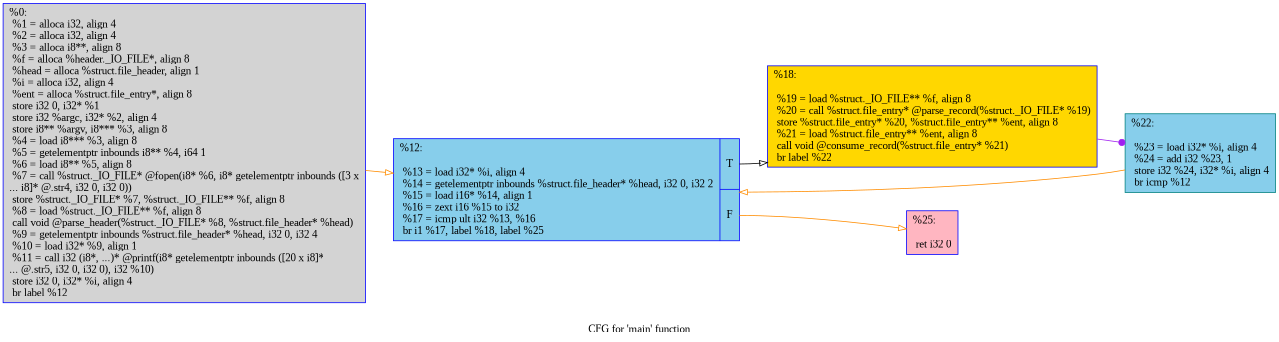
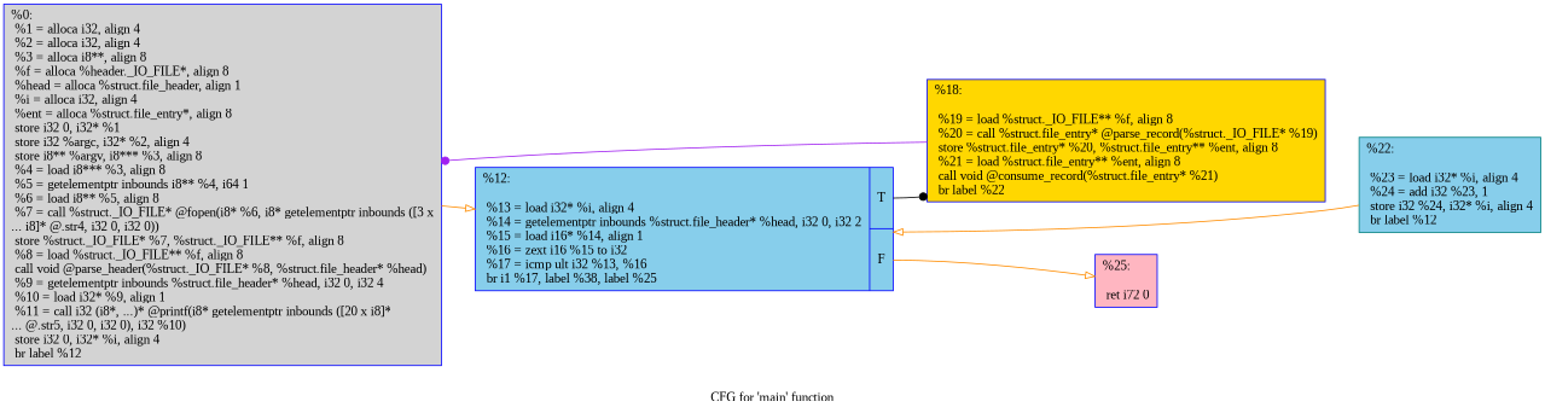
  digraph {
    fontname="Liberation Serif"
    label="CFG for 'main' function"
    rankdir=LR
    node [color=blue fillcolor=skyblue fontname="Liberation Serif" shape=record style=filled]
    edge [arrowhead=onormal color=darkorange fontname="Liberation Serif"]
    n1 [fillcolor=lightgrey label="{%0:\l  %1 = alloca i32, align 4\l  %2 = alloca i32, align 4\l  %3 = alloca i8**, align 8\l  %f = alloca %header._IO_FILE*, align 8\l  %head = alloca %struct.file_header, align 1\l  %i = alloca i32, align 4\l  %ent = alloca %struct.file_entry*, align 8\l  store i32 0, i32* %1\l  store i32 %argc, i32* %2, align 4\l  store i8** %argv, i8*** %3, align 8\l  %4 = load i8*** %3, align 8\l  %5 = getelementptr inbounds i8** %4, i64 1\l  %6 = load i8** %5, align 8\l  %7 = call %struct._IO_FILE* @fopen(i8* %6, i8* getelementptr inbounds ([3 x\l... i8]* @.str4, i32 0, i32 0))\l  store %struct._IO_FILE* %7, %struct._IO_FILE** %f, align 8\l  %8 = load %struct._IO_FILE** %f, align 8\l  call void @parse_header(%struct._IO_FILE* %8, %struct.file_header* %head)\l  %9 = getelementptr inbounds %struct.file_header* %head, i32 0, i32 4\l  %10 = load i32* %9, align 1\l  %11 = call i32 (i8*, ...)* @printf(i8* getelementptr inbounds ([20 x i8]*\l... @.str5, i32 0, i32 0), i32 %10)\l  store i32 0, i32* %i, align 4\l  br label %12\l}"]
-   n2 [label="{%12:\l\l  %13 = load i32* %i, align 4\l  %14 = getelementptr inbounds %struct.file_header* %head, i32 0, i32 2\l  %15 = load i16* %14, align 1\l  %16 = zext i16 %15 to i32\l  %17 = icmp ult i32 %13, %16\l  br i1 %17, label %18, label %25\l|{<s0>T|<s1>F}}"]
+   n2 [label="{%12:\l\l  %13 = load i32* %i, align 4\l  %14 = getelementptr inbounds %struct.file_header* %head, i32 0, i32 2\l  %15 = load i16* %14, align 1\l  %16 = zext i16 %15 to i32\l  %17 = icmp ult i32 %13, %16\l  br i1 %17, label %38, label %25\l|{<s0>T|<s1>F}}"]
    n3 [fillcolor=gold label="{%18:\l\l  %19 = load %struct._IO_FILE** %f, align 8\l  %20 = call %struct.file_entry* @parse_record(%struct._IO_FILE* %19)\l  store %struct.file_entry* %20, %struct.file_entry** %ent, align 8\l  %21 = load %struct.file_entry** %ent, align 8\l  call void @consume_record(%struct.file_entry* %21)\l  br label %22\l}"]
-   n4 [fillcolor=lightpink label="{%25:\l\l  ret i32 0\l}"]
-   n5 [color=teal label="{%22:\l\l  %23 = load i32* %i, align 4\l  %24 = add i32 %23, 1\l  store i32 %24, i32* %i, align 4\l  br icmp %12\l}"]
+   n4 [fillcolor=lightpink label="{%25:\l\l  ret i72 0\l}"]
+   n5 [color=teal label="{%22:\l\l  %23 = load i32* %i, align 4\l  %24 = add i32 %23, 1\l  store i32 %24, i32* %i, align 4\l  br label %12\l}"]
    n1 -> n2
-   n2 -> n3 [color=black tailport=s0]
+   n2 -> n3 [arrowhead=dot color=black tailport=s0]
    n2 -> n4 [tailport=s1]
-   n3 -> n5 [arrowhead=dot color=purple]
+   n3 -> n1 [arrowhead=dot color=purple]
    n5 -> n2
  }
